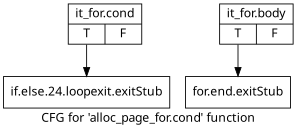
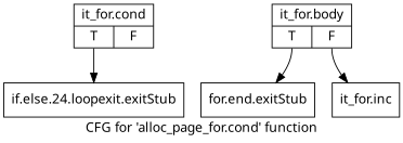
  digraph {
    fontname="Noto Sans"
    label="CFG for 'alloc_page_for.cond' function"
    node [fontname="Noto Sans" shape=record]
    edge [fontname="Noto Sans" tailport=s0]
    n1 [label="{it_for.cond|{<s0>T|<s1>F}}"]
    n2 [label="{if.else.24.loopexit.exitStub}"]
    n3 [label="{it_for.body|{<s0>T|<s1>F}}"]
    n4 [label="{for.end.exitStub}"]
+   n5 [label="{it_for.inc}"]
    n1 -> n2
    n3 -> n4
+   n3 -> n5 [tailport=s1]
  }
